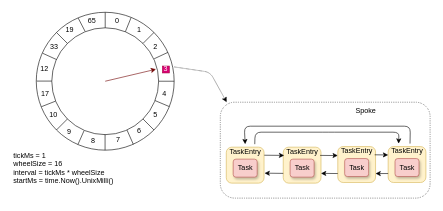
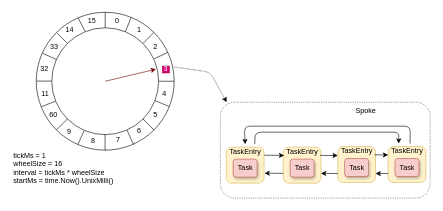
  <mxCell id="0" />
  <mxCell id="1" parent="0" />
  <mxCell id="2" value="" style="group;movable=1;resizable=1;rotatable=1;deletable=1;editable=1;locked=0;connectable=1;fillColor=none;strokeWidth=5;" parent="1" vertex="1" connectable="0"><mxGeometry x="60" y="20" width="230" height="230" as="geometry" /></mxCell>
  <mxCell id="3" value="" style="ellipse;whiteSpace=wrap;html=1;aspect=fixed;fillColor=none;movable=1;resizable=1;rotatable=1;deletable=1;editable=1;locked=0;connectable=1;" parent="2" vertex="1"><mxGeometry width="230.0" height="230.0" as="geometry" /></mxCell>
  <mxCell id="4" value="" style="ellipse;whiteSpace=wrap;html=1;aspect=fixed;fillColor=none;movable=1;resizable=1;rotatable=1;deletable=1;editable=1;locked=0;connectable=1;" parent="2" vertex="1"><mxGeometry x="25.875" y="25.875" width="178.25" height="178.25" as="geometry" /></mxCell>
  <mxCell id="5" value="" style="endArrow=none;html=1;exitX=0.5;exitY=0;exitDx=0;exitDy=0;entryX=0.5;entryY=0;entryDx=0;entryDy=0;movable=1;resizable=1;rotatable=1;deletable=1;editable=1;locked=0;connectable=1;" parent="2" source="4" target="3" edge="1"><mxGeometry width="50" height="50" relative="1" as="geometry"><mxPoint x="230.0" y="126.5" as="sourcePoint" /><mxPoint x="287.5" y="69" as="targetPoint" /></mxGeometry></mxCell>
  <mxCell id="6" value="" style="endArrow=none;html=1;exitX=0.5;exitY=0;exitDx=0;exitDy=0;entryX=0.5;entryY=0;entryDx=0;entryDy=0;movable=1;resizable=1;rotatable=1;deletable=1;editable=1;locked=0;connectable=1;" parent="2" edge="1"><mxGeometry width="50" height="50" relative="1" as="geometry"><mxPoint x="114.77" y="230.0" as="sourcePoint" /><mxPoint x="114.77" y="203.55" as="targetPoint" /></mxGeometry></mxCell>
  <mxCell id="7" value="" style="endArrow=none;html=1;exitX=1;exitY=0.5;exitDx=0;exitDy=0;entryX=1;entryY=0.5;entryDx=0;entryDy=0;movable=1;resizable=1;rotatable=1;deletable=1;editable=1;locked=0;connectable=1;" parent="2" source="3" target="4" edge="1"><mxGeometry width="50" height="50" relative="1" as="geometry"><mxPoint x="253.0" y="128.225" as="sourcePoint" /><mxPoint x="253.0" y="101.775" as="targetPoint" /></mxGeometry></mxCell>
  <mxCell id="8" value="" style="endArrow=none;html=1;exitX=1;exitY=0.5;exitDx=0;exitDy=0;entryX=1;entryY=0.5;entryDx=0;entryDy=0;movable=1;resizable=1;rotatable=1;deletable=1;editable=1;locked=0;connectable=1;" parent="2" edge="1"><mxGeometry width="50" height="50" relative="1" as="geometry"><mxPoint x="25.875" y="114.77" as="sourcePoint" /><mxPoint x="0.575" y="114.77" as="targetPoint" /></mxGeometry></mxCell>
  <mxCell id="9" value="" style="endArrow=none;html=1;exitX=1;exitY=0;exitDx=0;exitDy=0;entryX=1;entryY=0;entryDx=0;entryDy=0;movable=1;resizable=1;rotatable=1;deletable=1;editable=1;locked=0;connectable=1;" parent="2" source="4" target="3" edge="1"><mxGeometry width="50" height="50" relative="1" as="geometry"><mxPoint x="230.0" y="25.875" as="sourcePoint" /><mxPoint x="204.7" y="25.875" as="targetPoint" /></mxGeometry></mxCell>
  <mxCell id="10" value="" style="endArrow=none;html=1;exitX=0;exitY=1;exitDx=0;exitDy=0;entryX=0;entryY=1;entryDx=0;entryDy=0;movable=1;resizable=1;rotatable=1;deletable=1;editable=1;locked=0;connectable=1;" parent="2" source="3" target="4" edge="1"><mxGeometry width="50" height="50" relative="1" as="geometry"><mxPoint x="34.5" y="204.125" as="sourcePoint" /><mxPoint x="52.9" y="185.725" as="targetPoint" /></mxGeometry></mxCell>
  <mxCell id="11" value="" style="endArrow=none;html=1;exitX=0;exitY=0;exitDx=0;exitDy=0;entryX=0;entryY=0;entryDx=0;entryDy=0;movable=1;resizable=1;rotatable=1;deletable=1;editable=1;locked=0;connectable=1;" parent="2" source="4" target="3" edge="1"><mxGeometry width="50" height="50" relative="1" as="geometry"><mxPoint x="37.375" y="34.5" as="sourcePoint" /><mxPoint x="12.075" y="34.5" as="targetPoint" /></mxGeometry></mxCell>
  <mxCell id="12" value="" style="endArrow=none;html=1;exitX=1;exitY=1;exitDx=0;exitDy=0;entryX=1;entryY=1;entryDx=0;entryDy=0;movable=1;resizable=1;rotatable=1;deletable=1;editable=1;locked=0;connectable=1;" parent="2" source="3" target="4" edge="1"><mxGeometry width="50" height="50" relative="1" as="geometry"><mxPoint x="230.0" y="204.125" as="sourcePoint" /><mxPoint x="203.55" y="204.125" as="targetPoint" /></mxGeometry></mxCell>
  <mxCell id="13" value="" style="endArrow=none;html=1;exitX=0.965;exitY=0.684;exitDx=0;exitDy=0;entryX=0.966;entryY=0.681;entryDx=0;entryDy=0;exitPerimeter=0;entryPerimeter=0;movable=1;resizable=1;rotatable=1;deletable=1;editable=1;locked=0;connectable=1;" parent="2" source="3" target="4" edge="1"><mxGeometry width="50" height="50" relative="1" as="geometry"><mxPoint x="253.0" y="138" as="sourcePoint" /><mxPoint x="226.55" y="138" as="targetPoint" /></mxGeometry></mxCell>
  <mxCell id="14" value="" style="endArrow=none;html=1;exitX=0.704;exitY=0.958;exitDx=0;exitDy=0;entryX=0.704;entryY=0.957;entryDx=0;entryDy=0;entryPerimeter=0;exitPerimeter=0;movable=1;resizable=1;rotatable=1;deletable=1;editable=1;locked=0;connectable=1;" parent="2" source="3" target="4" edge="1"><mxGeometry width="50" height="50" relative="1" as="geometry"><mxPoint x="187.45" y="230.0" as="sourcePoint" /><mxPoint x="161" y="230.0" as="targetPoint" /></mxGeometry></mxCell>
  <mxCell id="15" value="" style="endArrow=none;html=1;exitX=0.688;exitY=0.038;exitDx=0;exitDy=0;entryX=0.689;entryY=0.036;entryDx=0;entryDy=0;entryPerimeter=0;exitPerimeter=0;movable=1;resizable=1;rotatable=1;deletable=1;editable=1;locked=0;connectable=1;" parent="2" source="3" target="4" edge="1"><mxGeometry width="50" height="50" relative="1" as="geometry"><mxPoint x="204.125" y="11.5" as="sourcePoint" /><mxPoint x="177.675" y="11.5" as="targetPoint" /></mxGeometry></mxCell>
  <mxCell id="16" value="" style="endArrow=none;html=1;exitX=0.954;exitY=0.291;exitDx=0;exitDy=0;entryX=0.958;entryY=0.29;entryDx=0;entryDy=0;entryPerimeter=0;exitPerimeter=0;movable=1;resizable=1;rotatable=1;deletable=1;editable=1;locked=0;connectable=1;" parent="2" source="3" target="4" edge="1"><mxGeometry width="50" height="50" relative="1" as="geometry"><mxPoint x="267.95" y="69" as="sourcePoint" /><mxPoint x="241.5" y="69" as="targetPoint" /></mxGeometry></mxCell>
  <mxCell id="17" value="" style="endArrow=none;html=1;exitX=0.311;exitY=0.032;exitDx=0;exitDy=0;entryX=0.304;entryY=0.042;entryDx=0;entryDy=0;exitPerimeter=0;entryPerimeter=0;movable=1;resizable=1;rotatable=1;deletable=1;editable=1;locked=0;connectable=1;" parent="2" source="4" target="3" edge="1"><mxGeometry width="50" height="50" relative="1" as="geometry"><mxPoint x="60.95" y="-11.5" as="sourcePoint" /><mxPoint x="34.5" y="-11.5" as="targetPoint" /></mxGeometry></mxCell>
  <mxCell id="18" value="" style="endArrow=none;html=1;entryX=0.046;entryY=0.297;entryDx=0;entryDy=0;exitX=0.044;exitY=0.297;exitDx=0;exitDy=0;exitPerimeter=0;entryPerimeter=0;movable=1;resizable=1;rotatable=1;deletable=1;editable=1;locked=0;connectable=1;" parent="2" source="4" target="3" edge="1"><mxGeometry width="50" height="50" relative="1" as="geometry"><mxPoint x="-19.55" y="69" as="sourcePoint" /><mxPoint x="-46" y="69" as="targetPoint" /></mxGeometry></mxCell>
  <mxCell id="19" value="" style="endArrow=none;html=1;exitX=0.034;exitY=0.687;exitDx=0;exitDy=0;entryX=0.037;entryY=0.685;entryDx=0;entryDy=0;exitPerimeter=0;entryPerimeter=0;movable=1;resizable=1;rotatable=1;deletable=1;editable=1;locked=0;connectable=1;" parent="2" source="4" target="3" edge="1"><mxGeometry width="50" height="50" relative="1" as="geometry"><mxPoint x="-8.05" y="161" as="sourcePoint" /><mxPoint x="-34.5" y="161" as="targetPoint" /></mxGeometry></mxCell>
  <mxCell id="20" value="" style="endArrow=none;html=1;exitX=0.302;exitY=0.963;exitDx=0;exitDy=0;entryX=0.302;entryY=0.959;entryDx=0;entryDy=0;exitPerimeter=0;entryPerimeter=0;movable=1;resizable=1;rotatable=1;deletable=1;editable=1;locked=0;connectable=1;" parent="2" source="4" target="3" edge="1"><mxGeometry width="50" height="50" relative="1" as="geometry"><mxPoint x="52.325" y="230.0" as="sourcePoint" /><mxPoint x="25.875" y="230.0" as="targetPoint" /></mxGeometry></mxCell>
  <mxCell id="21" value="0" style="text;html=1;align=center;verticalAlign=middle;whiteSpace=wrap;rounded=0;movable=1;resizable=1;rotatable=1;deletable=1;editable=1;locked=0;connectable=1;" parent="2" vertex="1"><mxGeometry x="128.8" y="9.2" width="11.5" height="11.5" as="geometry" /></mxCell>
  <mxCell id="22" value="1" style="text;html=1;align=center;verticalAlign=middle;whiteSpace=wrap;rounded=0;movable=1;resizable=1;rotatable=1;deletable=1;editable=1;locked=0;connectable=1;" parent="2" vertex="1"><mxGeometry x="165.6" y="24.15" width="11.5" height="11.5" as="geometry" /></mxCell>
  <mxCell id="23" value="2" style="text;html=1;align=center;verticalAlign=middle;whiteSpace=wrap;rounded=0;movable=1;resizable=1;rotatable=1;deletable=1;editable=1;locked=0;connectable=1;" parent="2" vertex="1"><mxGeometry x="192.625" y="51.75" width="11.5" height="11.5" as="geometry" /></mxCell>
  <mxCell id="24" value="3" style="text;html=1;align=center;verticalAlign=middle;whiteSpace=wrap;rounded=0;movable=1;resizable=1;rotatable=1;deletable=1;editable=1;locked=0;connectable=1;fillColor=#d80073;fontColor=#ffffff;strokeColor=#A50040;" parent="2" vertex="1"><mxGeometry x="210.45" y="89.7" width="11.5" height="11.5" as="geometry" /></mxCell>
  <mxCell id="25" value="4" style="text;html=1;align=center;verticalAlign=middle;whiteSpace=wrap;rounded=0;movable=1;resizable=1;rotatable=1;deletable=1;editable=1;locked=0;connectable=1;" parent="2" vertex="1"><mxGeometry x="208.15" y="129.95" width="11.5" height="11.5" as="geometry" /></mxCell>
  <mxCell id="26" value="7" style="text;html=1;align=center;verticalAlign=middle;whiteSpace=wrap;rounded=0;movable=1;resizable=1;rotatable=1;deletable=1;editable=1;locked=0;connectable=1;" parent="2" vertex="1"><mxGeometry x="131.1" y="207.575" width="11.5" height="11.5" as="geometry" /></mxCell>
  <mxCell id="27" value="6" style="text;html=1;align=center;verticalAlign=middle;whiteSpace=wrap;rounded=0;movable=1;resizable=1;rotatable=1;deletable=1;editable=1;locked=0;connectable=1;" parent="2" vertex="1"><mxGeometry x="165.6" y="192.625" width="11.5" height="11.5" as="geometry" /></mxCell>
  <mxCell id="28" value="5" style="text;html=1;align=center;verticalAlign=middle;whiteSpace=wrap;rounded=0;movable=1;resizable=1;rotatable=1;deletable=1;editable=1;locked=0;connectable=1;" parent="2" vertex="1"><mxGeometry x="193.2" y="165.6" width="11.5" height="11.5" as="geometry" /></mxCell>
  <mxCell id="29" value="8" style="text;html=1;align=center;verticalAlign=middle;whiteSpace=wrap;rounded=0;movable=1;resizable=1;rotatable=1;deletable=1;editable=1;locked=0;connectable=1;" parent="2" vertex="1"><mxGeometry x="88.55" y="209.3" width="11.5" height="11.5" as="geometry" /></mxCell>
  <mxCell id="30" value="33" style="text;html=1;align=center;verticalAlign=middle;whiteSpace=wrap;rounded=0;movable=1;resizable=1;rotatable=1;deletable=1;editable=1;locked=0;connectable=1;" parent="2" vertex="1"><mxGeometry x="24.15" y="51.75" width="11.5" height="11.5" as="geometry" /></mxCell>
- <mxCell id="31" value="12" style="text;html=1;align=center;verticalAlign=middle;whiteSpace=wrap;rounded=0;movable=1;resizable=1;rotatable=1;deletable=1;editable=1;locked=0;connectable=1;" parent="2" vertex="1"><mxGeometry x="8.05" y="89.7" width="11.5" height="11.5" as="geometry" /></mxCell>
- <mxCell id="32" value="17" style="text;html=1;align=center;verticalAlign=middle;whiteSpace=wrap;rounded=0;movable=1;resizable=1;rotatable=1;deletable=1;editable=1;locked=0;connectable=1;" parent="2" vertex="1"><mxGeometry x="9.2" y="129.95" width="11.5" height="11.5" as="geometry" /></mxCell>
- <mxCell id="33" value="10" style="text;html=1;align=center;verticalAlign=middle;whiteSpace=wrap;rounded=0;movable=1;resizable=1;rotatable=1;deletable=1;editable=1;locked=0;connectable=1;" parent="2" vertex="1"><mxGeometry x="23" y="165.025" width="11.5" height="11.5" as="geometry" /></mxCell>
+ <mxCell id="31" value="32" style="text;html=1;align=center;verticalAlign=middle;whiteSpace=wrap;rounded=0;movable=1;resizable=1;rotatable=1;deletable=1;editable=1;locked=0;connectable=1;" parent="2" vertex="1"><mxGeometry x="8.05" y="89.7" width="11.5" height="11.5" as="geometry" /></mxCell>
+ <mxCell id="32" value="11" style="text;html=1;align=center;verticalAlign=middle;whiteSpace=wrap;rounded=0;movable=1;resizable=1;rotatable=1;deletable=1;editable=1;locked=0;connectable=1;" parent="2" vertex="1"><mxGeometry x="9.2" y="129.95" width="11.5" height="11.5" as="geometry" /></mxCell>
+ <mxCell id="33" value="60" style="text;html=1;align=center;verticalAlign=middle;whiteSpace=wrap;rounded=0;movable=1;resizable=1;rotatable=1;deletable=1;editable=1;locked=0;connectable=1;" parent="2" vertex="1"><mxGeometry x="23" y="165.025" width="11.5" height="11.5" as="geometry" /></mxCell>
  <mxCell id="34" value="9" style="text;html=1;align=center;verticalAlign=middle;whiteSpace=wrap;rounded=0;movable=1;resizable=1;rotatable=1;deletable=1;editable=1;locked=0;connectable=1;" parent="2" vertex="1"><mxGeometry x="48.875" y="193.775" width="11.5" height="11.5" as="geometry" /></mxCell>
- <mxCell id="35" value="19" style="text;html=1;align=center;verticalAlign=middle;whiteSpace=wrap;rounded=0;movable=1;resizable=1;rotatable=1;deletable=1;editable=1;locked=0;connectable=1;" parent="2" vertex="1"><mxGeometry x="50.025" y="24.725" width="11.5" height="11.5" as="geometry" /></mxCell>
- <mxCell id="36" value="65" style="text;html=1;align=center;verticalAlign=middle;whiteSpace=wrap;rounded=0;movable=1;resizable=1;rotatable=1;deletable=1;editable=1;locked=0;connectable=1;" parent="2" vertex="1"><mxGeometry x="87.4" y="9.2" width="11.5" height="11.5" as="geometry" /></mxCell>
+ <mxCell id="35" value="14" style="text;html=1;align=center;verticalAlign=middle;whiteSpace=wrap;rounded=0;movable=1;resizable=1;rotatable=1;deletable=1;editable=1;locked=0;connectable=1;" parent="2" vertex="1"><mxGeometry x="50.025" y="24.725" width="11.5" height="11.5" as="geometry" /></mxCell>
+ <mxCell id="36" value="15" style="text;html=1;align=center;verticalAlign=middle;whiteSpace=wrap;rounded=0;movable=1;resizable=1;rotatable=1;deletable=1;editable=1;locked=0;connectable=1;" parent="2" vertex="1"><mxGeometry x="87.4" y="9.2" width="11.5" height="11.5" as="geometry" /></mxCell>
  <mxCell id="37" value="" style="endArrow=classic;html=1;entryX=0.975;entryY=0.388;entryDx=0;entryDy=0;entryPerimeter=0;exitX=0.5;exitY=0.5;exitDx=0;exitDy=0;exitPerimeter=0;fillColor=#a20025;strokeColor=#6F0000;movable=1;resizable=1;rotatable=1;deletable=1;editable=1;locked=0;connectable=1;" parent="2" source="4" target="4" edge="1"><mxGeometry width="50" height="50" relative="1" as="geometry"><mxPoint x="142.6" y="173.431" as="sourcePoint" /><mxPoint x="68.586" y="51.75" as="targetPoint" /></mxGeometry></mxCell>
  <mxCell id="38" value="tickMs = 1&lt;div&gt;wheelSize = 16&lt;/div&gt;&lt;div&gt;interval = tickMs * wheelSize&lt;/div&gt;&lt;div&gt;startMs = time.Now().UnixMilli()&lt;/div&gt;" style="text;html=1;align=left;verticalAlign=middle;whiteSpace=wrap;rounded=0;" parent="1" vertex="1"><mxGeometry x="20" y="250" width="230" height="60" as="geometry" /></mxCell>
  <mxCell id="39" style="html=1;exitX=0.994;exitY=0.396;exitDx=0;exitDy=0;entryX=0.027;entryY=-0.012;entryDx=0;entryDy=0;entryPerimeter=0;exitPerimeter=0;strokeColor=default;elbow=vertical;dashed=1;dashPattern=1 1;" parent="1" edge="1"><mxGeometry relative="1" as="geometry"><mxPoint x="377.65" y="170" as="targetPoint" /><mxPoint x="290" y="111.12" as="sourcePoint" /><Array as="points"><mxPoint x="350" y="120" /></Array></mxGeometry></mxCell>
  <mxCell id="40" value="Spoke" style="text;html=1;align=center;verticalAlign=middle;whiteSpace=wrap;rounded=0;" parent="1" vertex="1"><mxGeometry x="590" y="175" width="40" height="20" as="geometry" /></mxCell>
  <mxCell id="41" value="" style="rounded=1;whiteSpace=wrap;html=1;fillColor=none;dashed=1;dashPattern=1 2;" parent="1" vertex="1"><mxGeometry x="367" y="170" width="350" height="160" as="geometry" /></mxCell>
  <mxCell id="42" value="" style="group;movable=1;resizable=1;rotatable=1;deletable=1;editable=1;locked=0;connectable=1;" parent="1" vertex="1" connectable="0"><mxGeometry x="377" y="240" width="63" height="65" as="geometry" /></mxCell>
  <mxCell id="43" value="" style="rounded=1;whiteSpace=wrap;html=1;fillColor=#fff2cc;strokeColor=#d6b656;" parent="42" vertex="1"><mxGeometry y="5" width="63" height="60" as="geometry" /></mxCell>
  <mxCell id="44" value="Task" style="rounded=1;whiteSpace=wrap;html=1;fillColor=#f8cecc;strokeColor=#b85450;glass=0;shadow=1;" parent="42" vertex="1"><mxGeometry x="11.5" y="25" width="40" height="30" as="geometry" /></mxCell>
  <mxCell id="45" value="TaskEntry" style="text;html=1;align=center;verticalAlign=middle;whiteSpace=wrap;rounded=0;movable=1;resizable=1;rotatable=1;deletable=1;editable=1;locked=0;connectable=1;" parent="42" vertex="1"><mxGeometry x="1.5" width="60" height="25" as="geometry" /></mxCell>
  <mxCell id="46" value="" style="group;movable=1;resizable=1;rotatable=1;deletable=1;editable=1;locked=0;connectable=1;" parent="1" vertex="1" connectable="0"><mxGeometry x="472" y="240" width="63" height="65" as="geometry" /></mxCell>
  <mxCell id="47" value="" style="rounded=1;whiteSpace=wrap;html=1;fillColor=#fff2cc;strokeColor=#d6b656;" parent="46" vertex="1"><mxGeometry y="5" width="63" height="60" as="geometry" /></mxCell>
  <mxCell id="48" value="Task" style="rounded=1;whiteSpace=wrap;html=1;fillColor=#f8cecc;strokeColor=#b85450;glass=0;shadow=1;" parent="46" vertex="1"><mxGeometry x="11.5" y="25" width="40" height="30" as="geometry" /></mxCell>
  <mxCell id="49" value="TaskEntry" style="text;html=1;align=center;verticalAlign=middle;whiteSpace=wrap;rounded=0;movable=1;resizable=1;rotatable=1;deletable=1;editable=1;locked=0;connectable=1;" parent="46" vertex="1"><mxGeometry x="1.5" width="60" height="25" as="geometry" /></mxCell>
  <mxCell id="50" value="" style="group;movable=1;resizable=1;rotatable=1;deletable=1;editable=1;locked=0;connectable=1;" parent="1" vertex="1" connectable="0"><mxGeometry x="563" y="239" width="63" height="65" as="geometry" /></mxCell>
  <mxCell id="51" value="" style="rounded=1;whiteSpace=wrap;html=1;fillColor=#fff2cc;strokeColor=#d6b656;" parent="50" vertex="1"><mxGeometry y="5" width="63" height="60" as="geometry" /></mxCell>
  <mxCell id="52" value="Task" style="rounded=1;whiteSpace=wrap;html=1;fillColor=#f8cecc;strokeColor=#b85450;glass=0;shadow=1;" parent="50" vertex="1"><mxGeometry x="11.5" y="25" width="40" height="30" as="geometry" /></mxCell>
  <mxCell id="53" value="TaskEntry" style="text;html=1;align=center;verticalAlign=middle;whiteSpace=wrap;rounded=0;movable=1;resizable=1;rotatable=1;deletable=1;editable=1;locked=0;connectable=1;" parent="50" vertex="1"><mxGeometry x="1.5" width="60" height="25" as="geometry" /></mxCell>
  <mxCell id="54" value="" style="group;movable=1;resizable=1;rotatable=1;deletable=1;editable=1;locked=0;connectable=1;" parent="1" vertex="1" connectable="0"><mxGeometry x="647" y="239" width="63" height="65" as="geometry" /></mxCell>
  <mxCell id="55" value="" style="rounded=1;whiteSpace=wrap;html=1;fillColor=#fff2cc;strokeColor=#d6b656;" parent="54" vertex="1"><mxGeometry y="5" width="63" height="60" as="geometry" /></mxCell>
  <mxCell id="56" value="Task" style="rounded=1;whiteSpace=wrap;html=1;fillColor=#f8cecc;strokeColor=#b85450;glass=0;shadow=1;" parent="54" vertex="1"><mxGeometry x="11.5" y="25" width="40" height="30" as="geometry" /></mxCell>
  <mxCell id="57" value="TaskEntry" style="text;html=1;align=center;verticalAlign=middle;whiteSpace=wrap;rounded=0;movable=1;resizable=1;rotatable=1;deletable=1;editable=1;locked=0;connectable=1;" parent="54" vertex="1"><mxGeometry x="1.5" width="60" height="25" as="geometry" /></mxCell>
  <mxCell id="58" style="edgeStyle=none;html=1;exitX=1.031;exitY=0.738;exitDx=0;exitDy=0;entryX=0;entryY=0.75;entryDx=0;entryDy=0;exitPerimeter=0;" parent="1" source="45" target="49" edge="1"><mxGeometry relative="1" as="geometry" /></mxCell>
  <mxCell id="59" style="edgeStyle=none;html=1;exitX=1;exitY=0.75;exitDx=0;exitDy=0;entryX=0;entryY=0.25;entryDx=0;entryDy=0;" parent="1" source="49" target="51" edge="1"><mxGeometry relative="1" as="geometry" /></mxCell>
  <mxCell id="60" style="edgeStyle=none;html=1;exitX=1;exitY=0.75;exitDx=0;exitDy=0;" parent="1" source="53" target="55" edge="1"><mxGeometry relative="1" as="geometry"><Array as="points"><mxPoint x="647" y="258" /></Array></mxGeometry></mxCell>
  <mxCell id="61" style="edgeStyle=none;html=1;exitX=0;exitY=0.75;exitDx=0;exitDy=0;entryX=1;entryY=0.75;entryDx=0;entryDy=0;" parent="1" source="55" target="51" edge="1"><mxGeometry relative="1" as="geometry" /></mxCell>
  <mxCell id="62" style="edgeStyle=none;html=1;exitX=0;exitY=0.75;exitDx=0;exitDy=0;entryX=1;entryY=0.75;entryDx=0;entryDy=0;" parent="1" source="51" target="46" edge="1"><mxGeometry relative="1" as="geometry" /></mxCell>
  <mxCell id="63" style="edgeStyle=none;html=1;exitX=0;exitY=0.75;exitDx=0;exitDy=0;entryX=1.014;entryY=0.723;entryDx=0;entryDy=0;entryPerimeter=0;" parent="1" source="46" target="43" edge="1"><mxGeometry relative="1" as="geometry" /></mxCell>
  <mxCell id="64" value="" style="endArrow=classic;html=1;entryX=0.25;entryY=0;entryDx=0;entryDy=0;exitX=0.75;exitY=0;exitDx=0;exitDy=0;" parent="1" edge="1"><mxGeometry width="50" height="50" relative="1" as="geometry"><mxPoint x="424.5" y="240" as="sourcePoint" /><mxPoint x="664.5" y="239" as="targetPoint" /><Array as="points"><mxPoint x="425" y="220" /><mxPoint x="548" y="220" /><mxPoint x="665" y="220" /></Array></mxGeometry></mxCell>
  <mxCell id="65" value="" style="endArrow=classic;html=1;exitX=0.5;exitY=0;exitDx=0;exitDy=0;entryX=0.5;entryY=0;entryDx=0;entryDy=0;" parent="1" target="45" edge="1"><mxGeometry width="50" height="50" relative="1" as="geometry"><mxPoint x="683.5" y="239" as="sourcePoint" /><mxPoint x="413.5" y="240" as="targetPoint" /><Array as="points"><mxPoint x="684" y="210" /><mxPoint x="407" y="210" /></Array></mxGeometry></mxCell>
